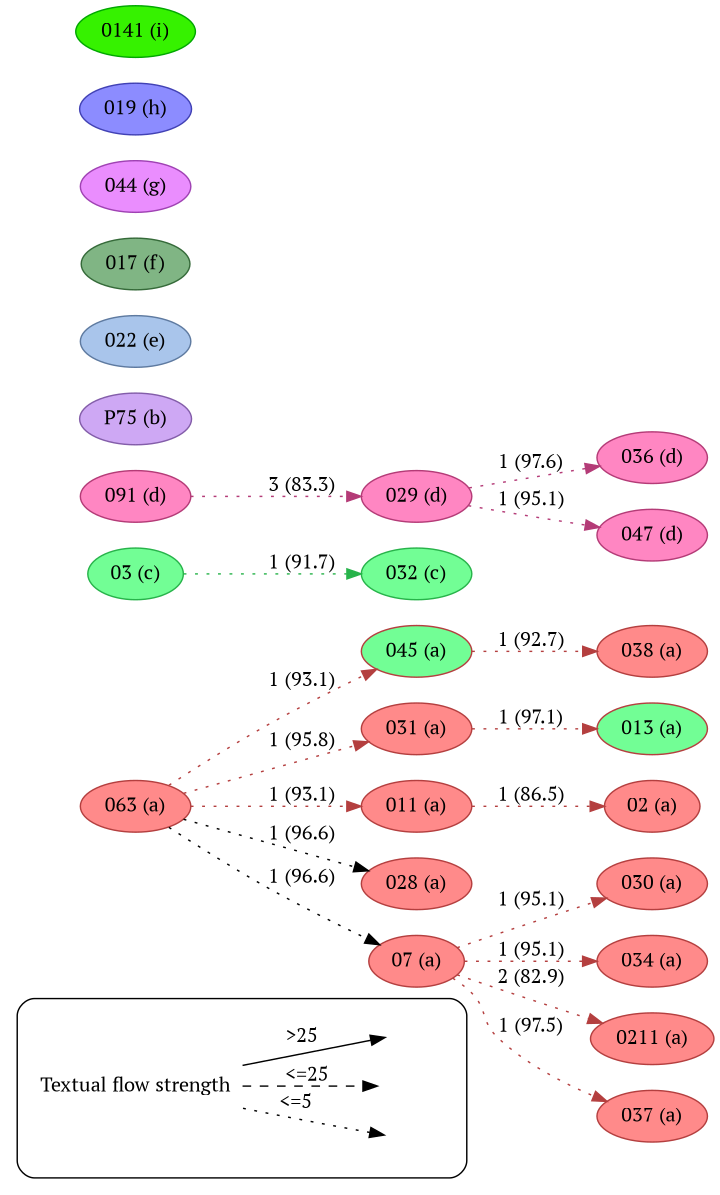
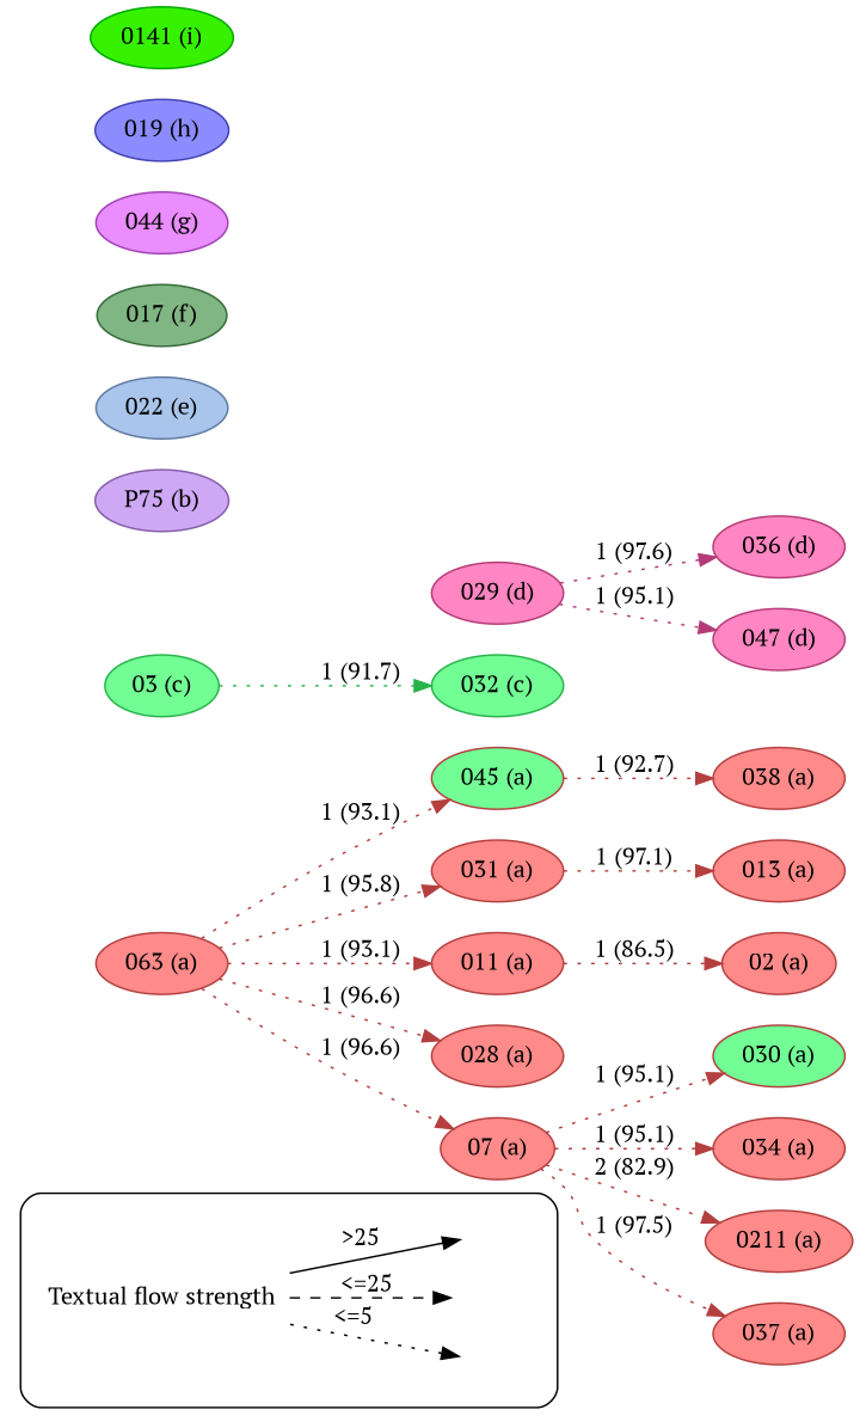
  strict digraph {
    fontname="PT Serif"
    rankdir=LR
    node [fontname="PT Serif" style=filled color="#b43f3f" fillcolor="#FF8A8A"]
    edge [fontname="PT Serif" style=dotted color="#b43f3f"]
    n1 [label="Textual flow strength" shape=plaintext style="" color="" fillcolor=""]
    leg_e1 [fixedsize=True height=0.2 style=invis color="" fillcolor=""]
    leg_e2 [fixedsize=True height=0.2 style=invis color="" fillcolor=""]
    leg_e3 [fixedsize=True height=0.2 style=invis color="" fillcolor=""]
    n5 [fillcolor="#72FE95" label="045 (a)"]
    n6 [label="038 (a)"]
    n7 [label="063 (a)"]
    n8 [label="031 (a)"]
    n9 [label="011 (a)"]
    n10 [label="028 (a)"]
    n11 [label="07 (a)"]
-   n12 [fillcolor="#72FE95" label="013 (a)"]
+   n12 [label="013 (a)"]
    n13 [label="02 (a)"]
-   n14 [label="030 (a)"]
+   n14 [fillcolor="#72FE95" label="030 (a)"]
    n15 [label="034 (a)"]
    n16 [label="0211 (a)"]
    n17 [label="037 (a)"]
    n18 [color="#27b34a" fillcolor="#72FE95" label="03 (c)"]
    n19 [color="#27b34a" fillcolor="#72FE95" label="032 (c)"]
    n20 [color="#b43b77" fillcolor="#FF86C2" label="029 (d)"]
    n21 [color="#b43b77" fillcolor="#FF86C2" label="036 (d)"]
    n22 [color="#b43b77" fillcolor="#FF86C2" label="047 (d)"]
-   n23 [color="#b43b77" fillcolor="#FF86C2" label="091 (d)"]
    n24 [color="#835da9" fillcolor="#CEA8F4" label="P75 (b)"]
    n25 [color="#5e7aa0" fillcolor="#A9C5EB" label="022 (e)"]
    n26 [color="#356a39" fillcolor="#80B584" label="017 (f)"]
    n27 [color="#9f42b3" fillcolor="#EA8DFE" label="044 (g)"]
    n28 [color="#4141b4" fillcolor="#8C8CFF" label="019 (h)"]
    n29 [color="#00a700" fillcolor="#36F200" label="0141 (i)"]
    subgraph cluster_1 {
      style=rounded
      n1
      leg_e1
      leg_e2
      leg_e3
    }
    n1 -> leg_e1 [label="<=5  " color=""]
    n1 -> leg_e2 [label="  <=25" style=dashed color=""]
    n1 -> leg_e3 [label=">25" style=solid color=""]
    n5 -> n6 [label="1 (92.7)"]
    n7 -> n5 [label="1 (93.1)"]
    n7 -> n8 [label="1 (95.8)"]
    n7 -> n9 [label="1 (93.1)"]
-   n7 -> n10 [color=black label="1 (96.6)"]
-   n7 -> n11 [color=black label="1 (96.6)"]
+   n7 -> n10 [label="1 (96.6)"]
+   n7 -> n11 [label="1 (96.6)"]
    n8 -> n12 [label="1 (97.1)"]
    n9 -> n13 [label="1 (86.5)"]
    n11 -> n14 [label="1 (95.1)"]
    n11 -> n15 [label="1 (95.1)"]
    n11 -> n16 [label="2 (82.9)"]
    n11 -> n17 [label="1 (97.5)"]
    n18 -> n19 [color="#27b34a" label="1 (91.7)"]
    n20 -> n21 [color="#b43b77" label="1 (97.6)"]
    n20 -> n22 [color="#b43b77" label="1 (95.1)"]
-   n23 -> n20 [color="#b43b77" label="3 (83.3)"]
  }
